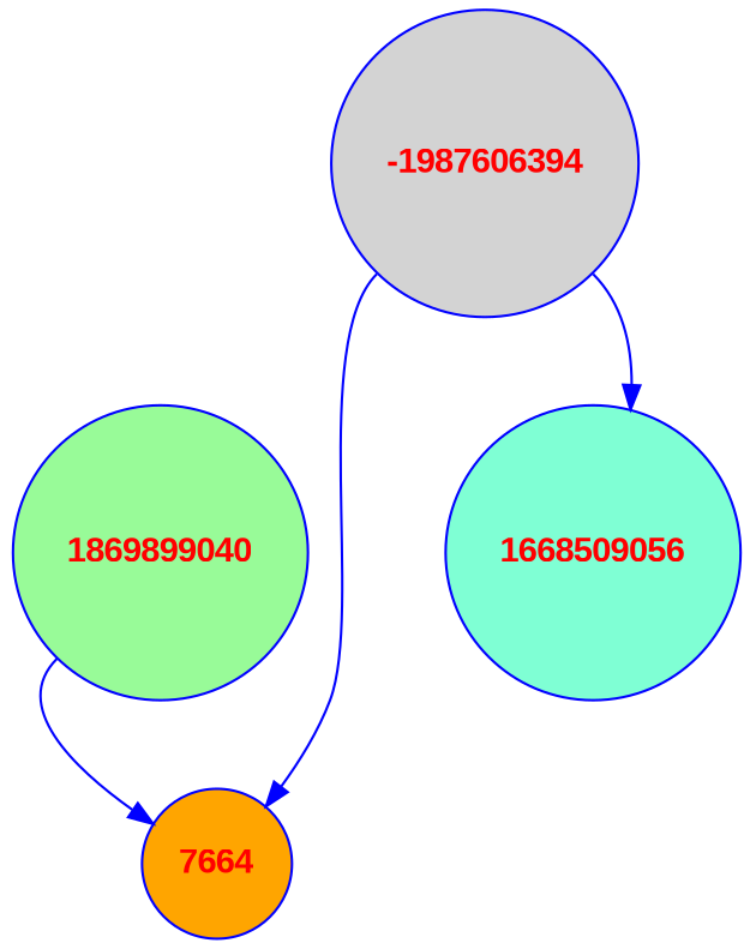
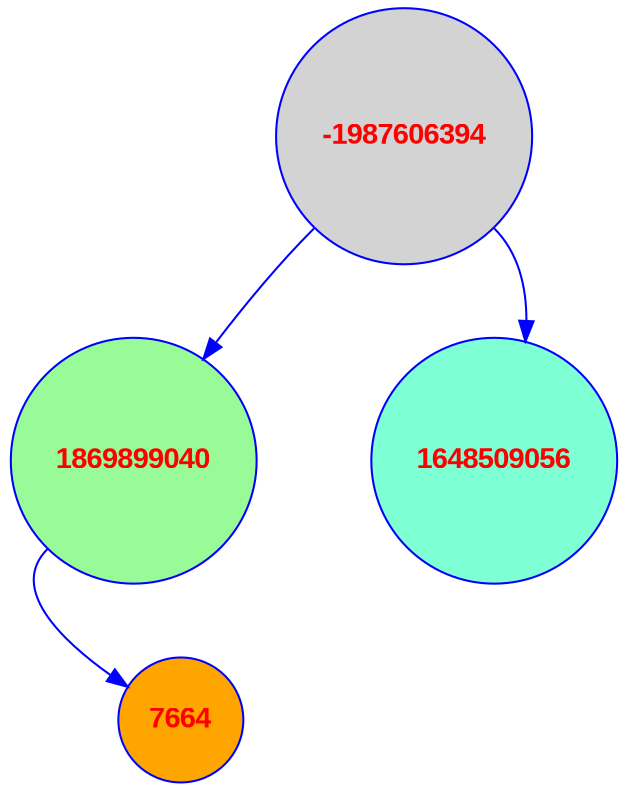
  digraph {
    node [color=blue fontcolor=red fontname="Arial bold" fontsize=14 shape=circle style="rounded, filled,filled"]
    edge [color=blue tailport=sw]
    n1 [fillcolor=lightgrey label=-1987606394 width=0.5]
    n2 [fillcolor=palegreen label=1869899040 width=0.5]
-   n3 [fillcolor=aquamarine label=1668509056 width=0.5]
+   n3 [fillcolor=aquamarine label=1648509056 width=0.5]
    n4 [fillcolor=orange label=7664 width=0.5]
-   n1 -> n4
+   n1 -> n2
    n1 -> n3 [tailport=se]
    n2 -> n4
  }
